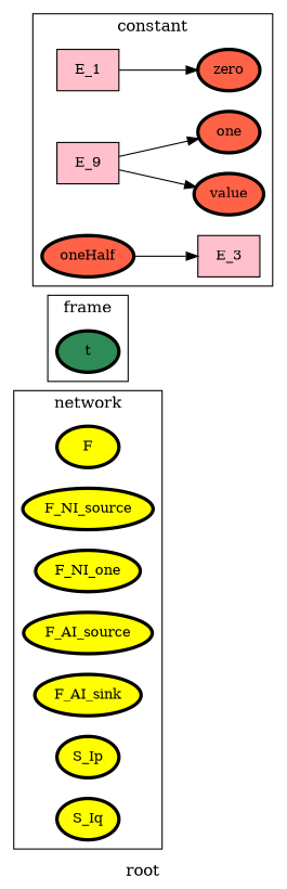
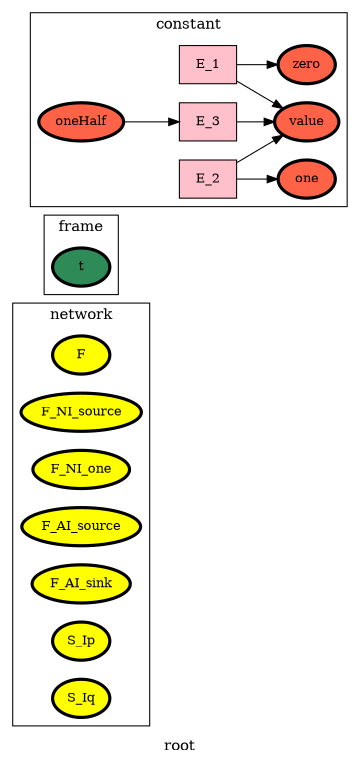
  digraph {
    label=root
    rankdir=LR
    node [fillcolor=yellow fontsize=12 penwidth=3 style=filled]
    edge [splines=ortho]
    n1 [label=F]
    n2 [label=F_NI_source]
    n3 [label=F_NI_one]
    n4 [label=F_AI_source]
    n5 [label=F_AI_sink]
    n6 [label=S_Ip]
    n7 [label=S_Iq]
    n8 [fillcolor=seagreen4 label=t]
    E_1 [fillcolor=pink shape=box penwidth=""]
    n10 [fillcolor=tomato label=zero]
    n11 [fillcolor=tomato label=value]
-   E_2 [fillcolor=pink shape=box label=E_9 penwidth=""]
+   E_2 [fillcolor=pink shape=box penwidth=""]
    n13 [fillcolor=tomato label=one]
    E_3 [fillcolor=pink shape=box penwidth=""]
    n15 [fillcolor=tomato label=oneHalf]
    subgraph cluster_1 {
      label=network
      n1
      n2
      n3
      n4
      n5
      n6
      n7
    }
    subgraph cluster_2 {
      label=frame
      n8
    }
    subgraph cluster_3 {
      label=state
    }
    subgraph cluster_4 {
      label=constant
      E_1
      n10
      n11
      E_2
      n13
      E_3
      n15
    }
    E_1 -> n10
+   E_1 -> n11
    E_2 -> n11
    E_2 -> n13
+   E_3 -> n11
    n15 -> E_3
  }
